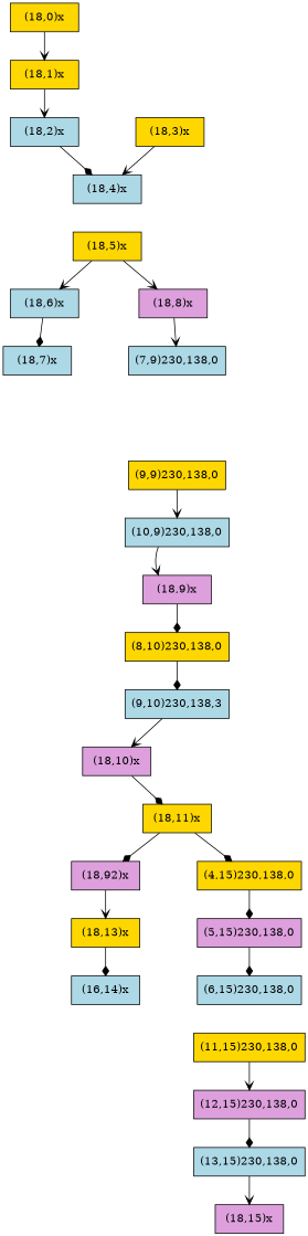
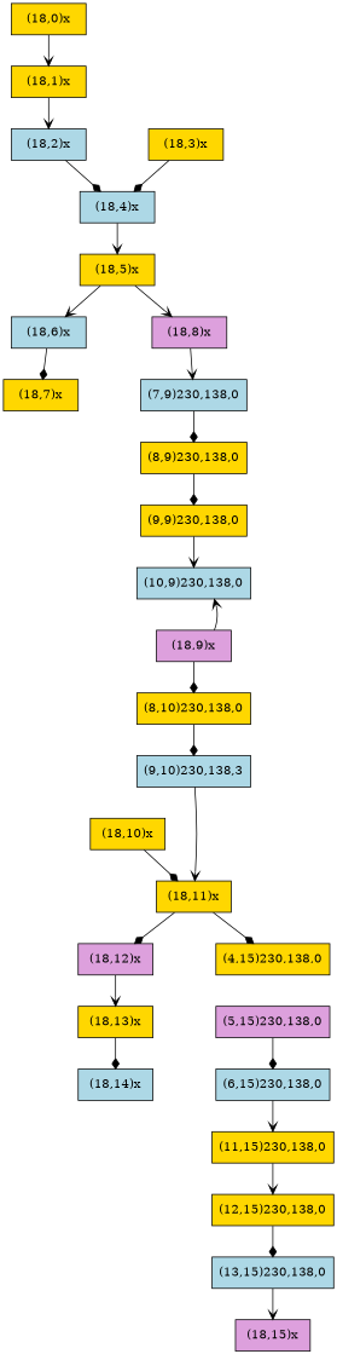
  digraph {
    nodesep=1
    rankdir=TB
    node [fillcolor=gold shape=rectangle style=filled]
    edge [arrowhead=vee]
    n1 [height=0.5 label="(18,0)x" width=1.2]
    n2 [height=0.5 label="(18,1)x" width=1.2]
    n3 [fillcolor=lightblue height=0.5 label="(18,2)x" width=1.2]
    n4 [fillcolor=lightblue height=0.5 label="(18,4)x" width=1.2]
    n5 [height=0.5 label="(18,3)x" width=1.2]
    n6 [height=0.5 label="(18,5)x" width=1.2]
    n7 [fillcolor=lightblue height=0.5 label="(18,6)x" width=1.2]
    n8 [fillcolor=plum height=0.5 label="(18,8)x" width=1.2]
-   n9 [fillcolor=lightblue height=0.5 label="(18,7)x" width=1.2]
+   n9 [height=0.5 label="(18,7)x" width=1.2]
    n10 [fillcolor=lightblue height=0.5 label="(7,9)230,138,0" width=1.2]
+   n11 [height=0.5 label="(8,9)230,138,0" width=1.2]
    n12 [height=0.5 label="(9,9)230,138,0" width=1.2]
    n13 [fillcolor=lightblue height=0.5 label="(10,9)230,138,0" width=1.2]
    n14 [fillcolor=plum height=0.5 label="(18,9)x" width=1.2]
    n15 [height=0.5 label="(8,10)230,138,0" width=1.2]
    n16 [fillcolor=lightblue height=0.5 label="(9,10)230,138,3" width=1.2]
-   n17 [fillcolor=plum height=0.5 label="(18,10)x" width=1.2]
+   n17 [height=0.5 label="(18,10)x" width=1.2]
    n18 [height=0.5 label="(18,11)x" width=1.2]
-   n19 [fillcolor=plum height=0.5 label="(18,92)x" width=1.2]
+   n19 [fillcolor=plum height=0.5 label="(18,12)x" width=1.2]
    n20 [height=0.5 label="(4,15)230,138,0" width=1.2]
    n21 [height=0.5 label="(18,13)x" width=1.2]
-   n22 [fillcolor=lightblue height=0.5 label="(16,14)x" width=1.2]
+   n22 [fillcolor=lightblue height=0.5 label="(18,14)x" width=1.2]
    n23 [fillcolor=plum height=0.5 label="(5,15)230,138,0" width=1.2]
    n24 [fillcolor=lightblue height=0.5 label="(6,15)230,138,0" width=1.2]
    n25 [height=0.5 label="(11,15)230,138,0" width=1.2]
-   n26 [fillcolor=plum height=0.5 label="(12,15)230,138,0" width=1.2]
+   n26 [height=0.5 label="(12,15)230,138,0" width=1.2]
    n27 [fillcolor=lightblue height=0.5 label="(13,15)230,138,0" width=1.2]
    n28 [fillcolor=plum height=0.5 label="(18,15)x" width=1.2]
    n1 -> n2
    n2 -> n3
    n3 -> n4 [arrowhead=diamond]
-   n5 -> n4
+   n4 -> n6
+   n5 -> n4 [arrowhead=diamond]
    n6 -> n7
    n6 -> n8
    n7 -> n9 [arrowhead=diamond]
    n8 -> n10
+   n10 -> n11 [arrowhead=diamond]
+   n11 -> n12 [arrowhead=diamond]
    n12 -> n13
-   n13 -> n14
+   n14 -> n13
    n14 -> n15 [arrowhead=diamond]
    n15 -> n16 [arrowhead=diamond]
-   n16 -> n17
+   n16 -> n18
    n17 -> n18 [arrowhead=diamond]
    n18 -> n19 [arrowhead=diamond]
    n18 -> n20 [arrowhead=diamond]
    n19 -> n21
-   n20 -> n23 [arrowhead=diamond]
    n21 -> n22 [arrowhead=diamond]
    n23 -> n24 [arrowhead=diamond]
+   n24 -> n25
    n25 -> n26
    n26 -> n27 [arrowhead=diamond]
    n27 -> n28
  }
